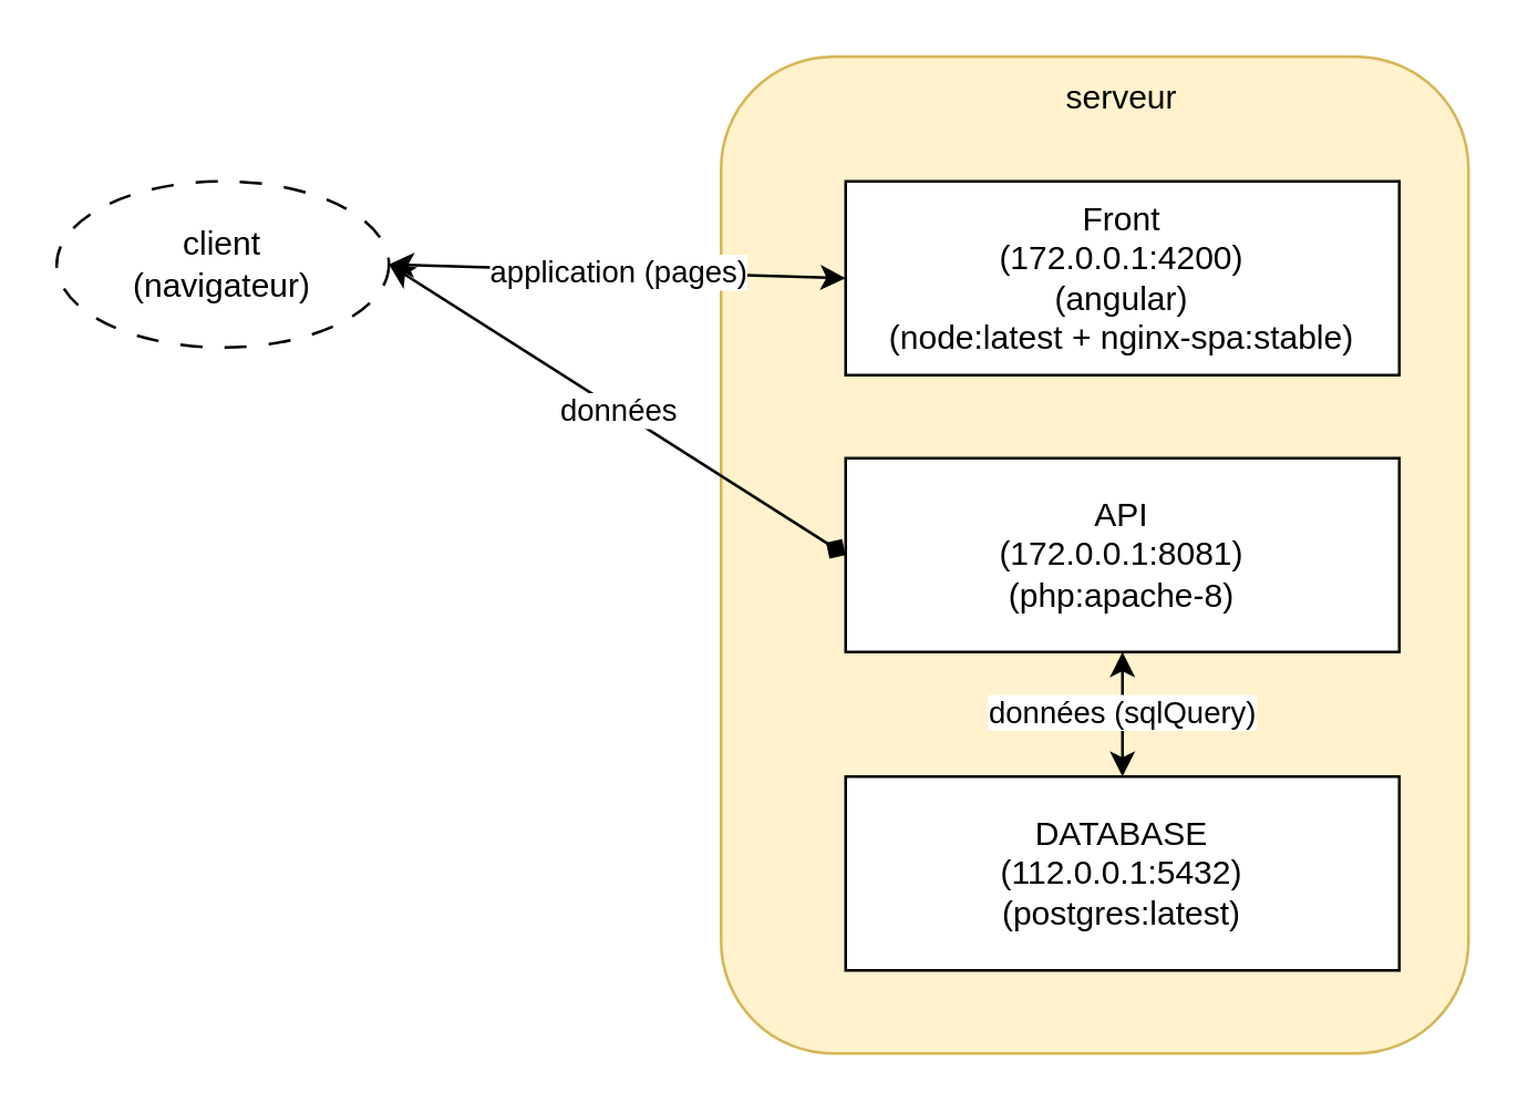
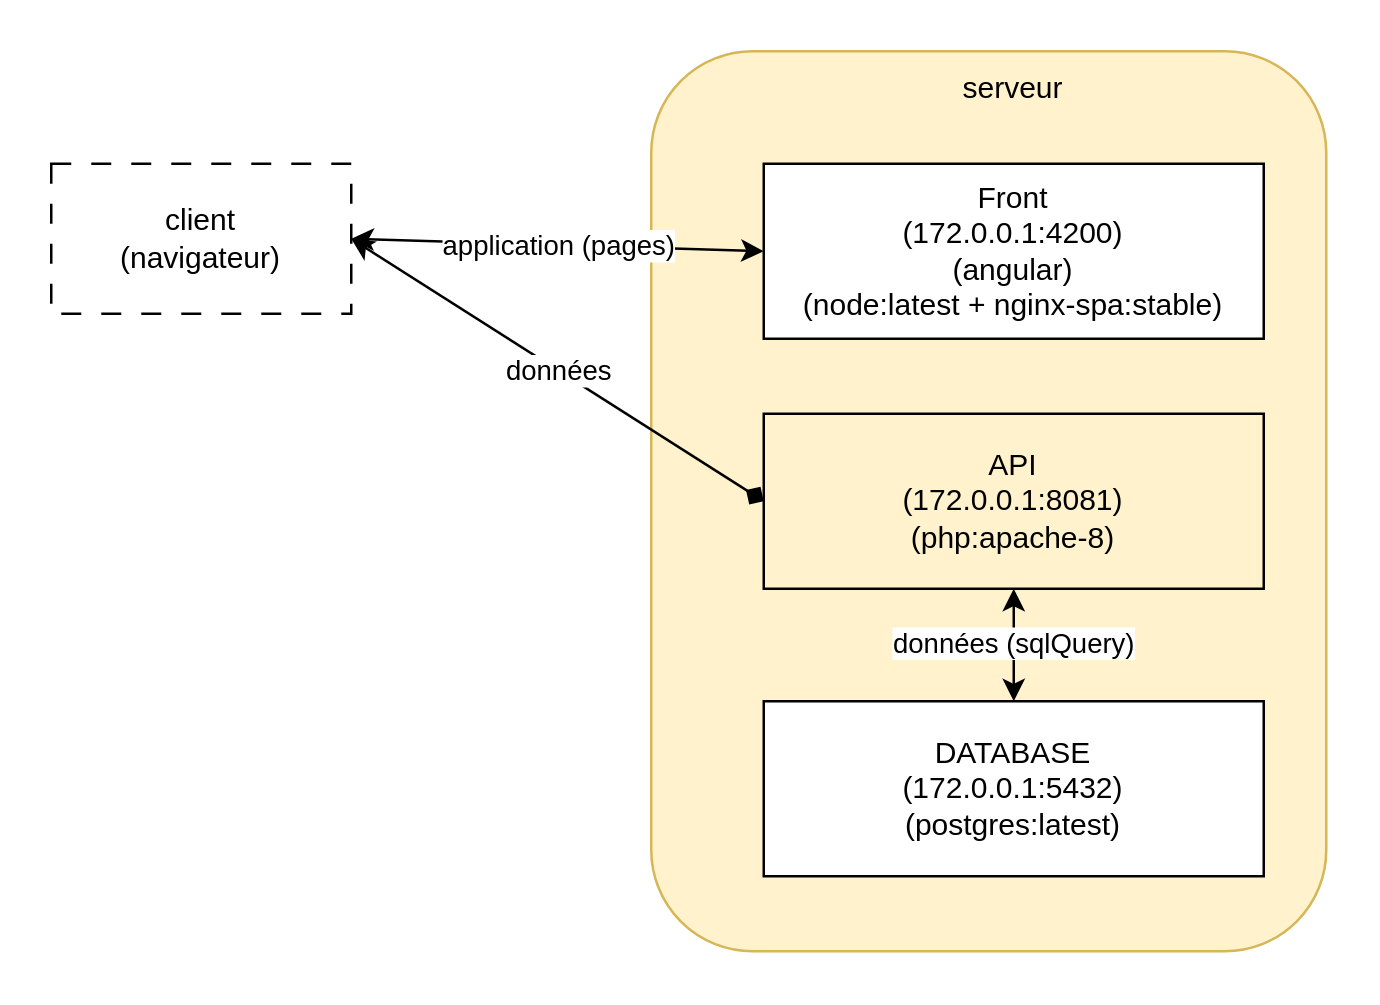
  <mxCell id="0" />
  <mxCell id="1" parent="0" />
  <mxCell id="2" value="" style="rounded=1;whiteSpace=wrap;html=1;fillColor=#fff2cc;strokeColor=#d6b656;" vertex="1" parent="1"><mxGeometry x="260" y="20" width="270" height="360" as="geometry" /></mxCell>
  <mxCell id="3" value="Front&lt;br&gt;(172.0.0.1:4200)&lt;br&gt;(angular)&lt;br&gt;(node:latest + nginx-spa:stable)" style="rounded=0;whiteSpace=wrap;html=1;" vertex="1" parent="1"><mxGeometry x="305" y="65" width="200" height="70" as="geometry" /></mxCell>
- <mxCell id="4" value="API&lt;br&gt;(172.0.0.1:8081)&lt;br style=&quot;border-color: var(--border-color);&quot;&gt;(php:apache-8)" style="rounded=0;whiteSpace=wrap;html=1;" vertex="1" parent="1"><mxGeometry x="305" y="165" width="200" height="70" as="geometry" /></mxCell>
- <mxCell id="5" value="DATABASE&lt;br&gt;(112.0.0.1:5432)&lt;br style=&quot;border-color: var(--border-color);&quot;&gt;(postgres:latest)" style="rounded=0;whiteSpace=wrap;html=1;" vertex="1" parent="1"><mxGeometry x="305" y="280" width="200" height="70" as="geometry" /></mxCell>
+ <mxCell id="4" value="API&lt;br&gt;(172.0.0.1:8081)&lt;br style=&quot;border-color: var(--border-color);&quot;&gt;(php:apache-8)" style="rounded=0;whiteSpace=wrap;html=1;fillColor=#fff2cc;" vertex="1" parent="1"><mxGeometry x="305" y="165" width="200" height="70" as="geometry" /></mxCell>
+ <mxCell id="5" value="DATABASE&lt;br&gt;(172.0.0.1:5432)&lt;br style=&quot;border-color: var(--border-color);&quot;&gt;(postgres:latest)" style="rounded=0;whiteSpace=wrap;html=1;" vertex="1" parent="1"><mxGeometry x="305" y="280" width="200" height="70" as="geometry" /></mxCell>
  <mxCell id="6" value="application (pages)" style="endArrow=classic;startArrow=classic;html=1;rounded=0;entryX=0;entryY=0.5;entryDx=0;entryDy=0;exitX=1;exitY=0.5;exitDx=0;exitDy=0;" edge="1" parent="1" source="10" target="3"><mxGeometry width="50" height="50" relative="1" as="geometry"><mxPoint x="150" y="96.364" as="sourcePoint" /><mxPoint x="240" y="60" as="targetPoint" /></mxGeometry></mxCell>
  <mxCell id="7" value="données" style="endArrow=diamond;startArrow=classic;html=1;rounded=0;entryX=0;entryY=0.5;entryDx=0;entryDy=0;exitX=1;exitY=0.5;exitDx=0;exitDy=0;" edge="1" parent="1" source="10" target="4"><mxGeometry width="50" height="50" relative="1" as="geometry"><mxPoint x="150" y="95" as="sourcePoint" /><mxPoint x="320" y="105" as="targetPoint" /></mxGeometry></mxCell>
  <mxCell id="8" value="données (sqlQuery)" style="endArrow=classic;startArrow=classic;html=1;rounded=0;entryX=0.5;entryY=1;entryDx=0;entryDy=0;exitX=0.5;exitY=0;exitDx=0;exitDy=0;" edge="1" parent="1" source="5" target="4"><mxGeometry width="50" height="50" relative="1" as="geometry"><mxPoint x="160" y="105" as="sourcePoint" /><mxPoint x="320" y="205" as="targetPoint" /></mxGeometry></mxCell>
  <mxCell id="9" value="serveur" style="text;html=1;strokeColor=none;fillColor=none;align=center;verticalAlign=middle;whiteSpace=wrap;rounded=0;" vertex="1" parent="1"><mxGeometry x="345" y="20" width="120" height="30" as="geometry" /></mxCell>
- <mxCell id="10" value="client&lt;br style=&quot;border-color: var(--border-color);&quot;&gt;(navigateur)" style="ellipse;whiteSpace=wrap;html=1;dashed=1;dashPattern=8 8;" vertex="1" parent="1"><mxGeometry x="20" y="65" width="120" height="60" as="geometry" /></mxCell>
+ <mxCell id="10" value="client&lt;br style=&quot;border-color: var(--border-color);&quot;&gt;(navigateur)" style="rounded=0;whiteSpace=wrap;html=1;dashed=1;dashPattern=8 8;" vertex="1" parent="1"><mxGeometry x="20" y="65" width="120" height="60" as="geometry" /></mxCell>
